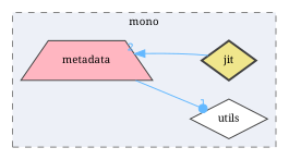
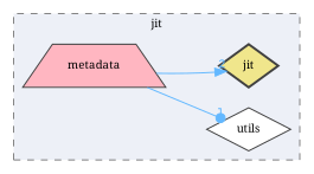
  digraph {
    compound=true
    fontname="Noto Serif"
    rankdir=LR
    node [color=grey25 fontname="Noto Serif" fontsize=10 shape=diamond style=filled]
    edge [color=steelblue1 fontcolor=steelblue1 fontname="Noto Serif" fontsize=10 labeldistance=1.5 labelfontname=Helvetica labelfontsize=10]
    n1 [fillcolor=white height=0.2 label=utils width=0.4]
    n2 [fillcolor=lightpink height=0.2 label=metadata shape=trapezium width=0.4]
    n3 [fillcolor=khaki height=0.2 label=jit style="filled,bold" width=0.4]
    subgraph cluster_1 {
      bgcolor="#edf0f7"
      fontsize=10
-     label=mono
+     label=jit
      pencolor=grey50
      style="filled,dashed"
      n1
      n2
      n3
    }
    n2 -> n1 [arrowhead=dot headlabel=1]
-   n3 -> n2 [arrowhead=normal headlabel=2]
+   n2 -> n3 [arrowhead=normal headlabel=2]
  }
